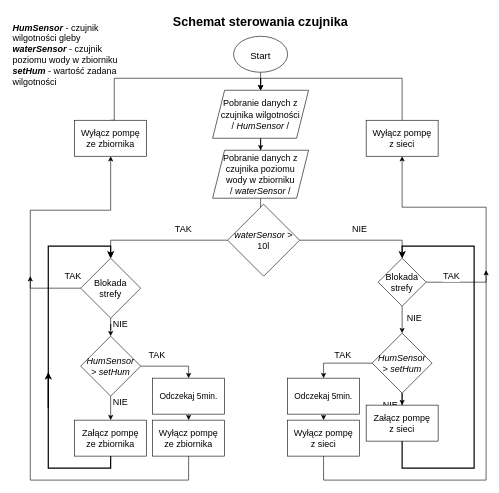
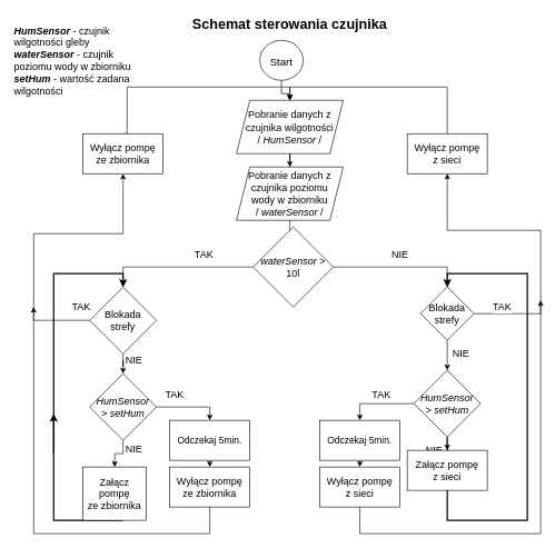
  <mxCell id="0" />
  <mxCell id="1" parent="0" />
  <mxCell id="2" value="&lt;b&gt;&lt;font style=&quot;font-size: 21px&quot;&gt;Schemat sterowania czujnika&lt;/font&gt;&lt;/b&gt;" style="text;html=1;strokeColor=none;fillColor=none;align=center;verticalAlign=middle;whiteSpace=wrap;rounded=0;" parent="1" vertex="1"><mxGeometry x="224" width="420" height="30" as="geometry" y="20" /></mxCell>
  <mxCell id="3" value="" style="edgeStyle=orthogonalEdgeStyle;rounded=0;orthogonalLoop=1;jettySize=auto;html=1;fontSize=16;" parent="1" source="4" target="6" edge="1"><mxGeometry relative="1" as="geometry" /></mxCell>
- <mxCell id="4" value="&lt;font style=&quot;font-size: 16px&quot;&gt;Start&lt;/font&gt;" style="ellipse;whiteSpace=wrap;html=1;fontSize=21;" parent="1" vertex="1"><mxGeometry x="389" y="60" width="90" height="60" as="geometry" /></mxCell>
+ <mxCell id="4" value="&lt;font style=&quot;font-size: 16px&quot;&gt;Start&lt;/font&gt;" style="ellipse;whiteSpace=wrap;html=1;fontSize=21;" parent="1" vertex="1"><mxGeometry x="389" y="60" width="65" height="60" as="geometry" /></mxCell>
  <mxCell id="5" value="" style="edgeStyle=orthogonalEdgeStyle;rounded=0;orthogonalLoop=1;jettySize=auto;html=1;fontSize=15;" parent="1" source="6" target="8" edge="1"><mxGeometry relative="1" as="geometry" /></mxCell>
  <mxCell id="6" value="&lt;font style=&quot;font-size: 15px&quot;&gt;Pobranie danych z czujnika wilgotności&lt;br&gt;/ &lt;i&gt;HumSensor &lt;/i&gt;/&lt;/font&gt;" style="shape=parallelogram;perimeter=parallelogramPerimeter;whiteSpace=wrap;html=1;fixedSize=1;fontSize=16;" parent="1" vertex="1"><mxGeometry x="354" y="150" width="160" height="80" as="geometry" /></mxCell>
  <mxCell id="7" value="" style="edgeStyle=orthogonalEdgeStyle;rounded=0;orthogonalLoop=1;jettySize=auto;html=1;fontSize=15;" parent="1" source="8" target="13" edge="1"><mxGeometry relative="1" as="geometry" /></mxCell>
  <mxCell id="8" value="Pobranie danych z czujnika poziomu &lt;br&gt;wody w zbiorniku&lt;br&gt;/ &lt;i&gt;waterSensor &lt;/i&gt;/" style="shape=parallelogram;perimeter=parallelogramPerimeter;whiteSpace=wrap;html=1;fixedSize=1;fontSize=15;" parent="1" vertex="1"><mxGeometry x="354" y="250" width="160" height="80" as="geometry" /></mxCell>
  <mxCell id="9" style="edgeStyle=orthogonalEdgeStyle;rounded=0;orthogonalLoop=1;jettySize=auto;html=1;entryX=0.5;entryY=0;entryDx=0;entryDy=0;fontSize=15;" parent="1" source="13" target="17" edge="1"><mxGeometry relative="1" as="geometry" /></mxCell>
  <mxCell id="10" value="TAK" style="edgeLabel;html=1;align=center;verticalAlign=middle;resizable=0;points=[];fontSize=15;" parent="9" vertex="1" connectable="0"><mxGeometry x="-0.333" relative="1" as="geometry"><mxPoint y="-20" as="offset" /></mxGeometry></mxCell>
  <mxCell id="11" style="edgeStyle=orthogonalEdgeStyle;rounded=0;orthogonalLoop=1;jettySize=auto;html=1;entryX=0.5;entryY=0;entryDx=0;entryDy=0;fontSize=15;" parent="1" source="13" target="22" edge="1"><mxGeometry relative="1" as="geometry" /></mxCell>
  <mxCell id="12" value="NIE" style="edgeLabel;html=1;align=center;verticalAlign=middle;resizable=0;points=[];fontSize=15;" parent="11" vertex="1" connectable="0"><mxGeometry x="0.194" y="-1" relative="1" as="geometry"><mxPoint x="-21" y="-21" as="offset" /></mxGeometry></mxCell>
  <mxCell id="13" value="&lt;i&gt;waterSensor &lt;/i&gt;&amp;gt; 10l" style="rhombus;whiteSpace=wrap;html=1;fontSize=15;" parent="1" vertex="1"><mxGeometry x="379" y="340" width="120" height="120" as="geometry" /></mxCell>
  <mxCell id="14" value="&lt;div style=&quot;text-align: left&quot;&gt;&lt;b&gt;&lt;i&gt;HumSensor &lt;/i&gt;&lt;/b&gt;&lt;span&gt;- czujnik wilgotności gleby&lt;/span&gt;&lt;/div&gt;&lt;b&gt;&lt;div style=&quot;text-align: left&quot;&gt;&lt;b&gt;&lt;i&gt;waterSensor &lt;/i&gt;&lt;/b&gt;&lt;span style=&quot;font-weight: normal&quot;&gt;- czujnik poziomu wody w zbiorniku&lt;/span&gt;&lt;/div&gt;&lt;/b&gt;&lt;b&gt;&lt;div style=&quot;text-align: left&quot;&gt;&lt;b&gt;&lt;i&gt;setHum &lt;/i&gt;&lt;/b&gt;&lt;span style=&quot;font-weight: normal&quot;&gt;- wartość zadana wilgotności&lt;/span&gt;&lt;/div&gt;&lt;/b&gt;" style="text;html=1;strokeColor=none;fillColor=none;align=center;verticalAlign=middle;whiteSpace=wrap;rounded=0;fontSize=15;" parent="1" vertex="1"><mxGeometry width="190" height="140" as="geometry" x="20" y="20" /></mxCell>
  <mxCell id="15" value="NIE" style="edgeStyle=orthogonalEdgeStyle;rounded=0;orthogonalLoop=1;jettySize=auto;html=1;fontSize=15;entryX=0.5;entryY=0;entryDx=0;entryDy=0;" parent="1" source="17" target="26" edge="1"><mxGeometry x="0.2" y="16" relative="1" as="geometry"><mxPoint x="184" y="570" as="targetPoint" /><mxPoint as="offset" /></mxGeometry></mxCell>
  <mxCell id="16" value="TAK" style="edgeStyle=orthogonalEdgeStyle;rounded=0;orthogonalLoop=1;jettySize=auto;html=1;fontSize=15;entryX=0.5;entryY=1;entryDx=0;entryDy=0;" parent="1" source="17" target="31" edge="1"><mxGeometry x="-0.94" y="-20" relative="1" as="geometry"><mxPoint x="80" y="360" as="targetPoint" /><Array as="points"><mxPoint x="50" y="480" /><mxPoint x="50" y="350" /><mxPoint x="184" y="350" /></Array><mxPoint as="offset" /></mxGeometry></mxCell>
  <mxCell id="17" value="Blokada &lt;br&gt;strefy" style="rhombus;whiteSpace=wrap;html=1;fontSize=15;" parent="1" vertex="1"><mxGeometry x="134" y="430" width="100" height="100" as="geometry" /></mxCell>
  <mxCell id="18" style="edgeStyle=orthogonalEdgeStyle;rounded=0;orthogonalLoop=1;jettySize=auto;html=1;entryX=0.5;entryY=0;entryDx=0;entryDy=0;fontSize=15;exitX=0.5;exitY=1;exitDx=0;exitDy=0;strokeWidth=2;" parent="1" source="19" target="17" edge="1"><mxGeometry relative="1" as="geometry"><mxPoint x="150" y="780" as="sourcePoint" /><Array as="points"><mxPoint x="184" y="780" /><mxPoint x="80" y="780" /><mxPoint x="80" y="410" /><mxPoint x="184" y="410" /></Array></mxGeometry></mxCell>
- <mxCell id="19" value="Załącz pompę &lt;br&gt;ze zbiornika" style="rounded=0;whiteSpace=wrap;html=1;fontSize=15;" parent="1" vertex="1"><mxGeometry x="124" y="700" width="120" height="60" as="geometry" /></mxCell>
+ <mxCell id="19" value="Załącz pompę &lt;br&gt;ze zbiornika" style="rounded=0;whiteSpace=wrap;html=1;fontSize=15;" parent="1" vertex="1"><mxGeometry x="124" y="700" width="95" height="80" as="geometry" /></mxCell>
  <mxCell id="20" value="TAK" style="edgeStyle=orthogonalEdgeStyle;rounded=0;orthogonalLoop=1;jettySize=auto;html=1;entryX=0.5;entryY=1;entryDx=0;entryDy=0;fontSize=15;strokeWidth=1;exitX=1;exitY=0.5;exitDx=0;exitDy=0;" parent="1" source="22" target="33" edge="1"><mxGeometry x="-0.814" y="10" relative="1" as="geometry"><Array as="points"><mxPoint x="810" y="470" /><mxPoint x="810" y="345" /><mxPoint x="670" y="345" /></Array><mxPoint as="offset" /></mxGeometry></mxCell>
  <mxCell id="21" value="NIE" style="edgeStyle=orthogonalEdgeStyle;rounded=0;orthogonalLoop=1;jettySize=auto;html=1;fontSize=15;strokeWidth=1;" parent="1" source="22" target="37" edge="1"><mxGeometry x="-0.111" y="20" relative="1" as="geometry"><mxPoint as="offset" /></mxGeometry></mxCell>
  <mxCell id="22" value="Blokada strefy" style="rhombus;whiteSpace=wrap;html=1;fontSize=15;" parent="1" vertex="1"><mxGeometry x="630" y="430" width="80" height="80" as="geometry" /></mxCell>
  <mxCell id="23" value="NIE" style="edgeStyle=orthogonalEdgeStyle;rounded=0;orthogonalLoop=1;jettySize=auto;html=1;fontSize=15;" parent="1" source="26" target="19" edge="1"><mxGeometry x="-0.5" y="16" relative="1" as="geometry"><mxPoint as="offset" /></mxGeometry></mxCell>
  <mxCell id="24" style="edgeStyle=orthogonalEdgeStyle;rounded=0;orthogonalLoop=1;jettySize=auto;html=1;exitX=1;exitY=0.5;exitDx=0;exitDy=0;fontSize=15;entryX=0.5;entryY=0;entryDx=0;entryDy=0;" parent="1" source="26" target="43" edge="1"><mxGeometry relative="1" as="geometry"><mxPoint x="320" y="610" as="targetPoint" /></mxGeometry></mxCell>
  <mxCell id="25" value="TAK" style="edgeLabel;html=1;align=center;verticalAlign=middle;resizable=0;points=[];fontSize=15;" parent="24" vertex="1" connectable="0"><mxGeometry x="-0.047" y="-1" relative="1" as="geometry"><mxPoint x="-22" y="-21" as="offset" /></mxGeometry></mxCell>
  <mxCell id="26" value="&lt;i&gt;HumSensor &lt;br&gt;&amp;gt; setHum&lt;/i&gt;" style="rhombus;whiteSpace=wrap;html=1;fontSize=15;" parent="1" vertex="1"><mxGeometry x="134" y="560" width="100" height="100" as="geometry" /></mxCell>
  <mxCell id="27" style="edgeStyle=orthogonalEdgeStyle;rounded=0;orthogonalLoop=1;jettySize=auto;html=1;fontSize=15;" parent="1" source="28" edge="1"><mxGeometry relative="1" as="geometry"><mxPoint x="50" y="460" as="targetPoint" /><Array as="points"><mxPoint x="314" y="800" /><mxPoint x="50" y="800" /></Array></mxGeometry></mxCell>
  <mxCell id="28" value="Wyłącz pompę &lt;br&gt;ze zbiornika" style="rounded=0;whiteSpace=wrap;html=1;fontSize=15;" parent="1" vertex="1"><mxGeometry x="254" y="700" width="120" height="60" as="geometry" /></mxCell>
  <mxCell id="29" value="" style="endArrow=classic;html=1;rounded=0;fontSize=15;strokeWidth=2;" parent="1" edge="1"><mxGeometry width="50" height="50" relative="1" as="geometry"><mxPoint x="80" y="680" as="sourcePoint" /><mxPoint x="80" y="620" as="targetPoint" /><Array as="points" /></mxGeometry></mxCell>
  <mxCell id="30" style="edgeStyle=orthogonalEdgeStyle;rounded=0;orthogonalLoop=1;jettySize=auto;html=1;entryX=0.5;entryY=0;entryDx=0;entryDy=0;fontSize=15;strokeWidth=1;exitX=0.5;exitY=0;exitDx=0;exitDy=0;" parent="1" source="31" target="6" edge="1"><mxGeometry relative="1" as="geometry"><Array as="points"><mxPoint x="190" y="130" /><mxPoint x="434" y="130" /></Array></mxGeometry></mxCell>
  <mxCell id="31" value="Wyłącz pompę &lt;br&gt;ze zbiornika" style="rounded=0;whiteSpace=wrap;html=1;fontSize=15;" parent="1" vertex="1"><mxGeometry x="124" y="200" width="120" height="60" as="geometry" /></mxCell>
  <mxCell id="32" style="edgeStyle=orthogonalEdgeStyle;rounded=0;orthogonalLoop=1;jettySize=auto;html=1;entryX=0.5;entryY=0;entryDx=0;entryDy=0;fontSize=15;strokeWidth=1;exitX=0.5;exitY=0;exitDx=0;exitDy=0;" parent="1" source="33" target="6" edge="1"><mxGeometry relative="1" as="geometry" /></mxCell>
  <mxCell id="33" value="Wyłącz pompę &lt;br&gt;z sieci" style="rounded=0;whiteSpace=wrap;html=1;fontSize=15;" parent="1" vertex="1"><mxGeometry x="610" y="200" width="120" height="60" as="geometry" /></mxCell>
  <mxCell id="34" value="NIE" style="edgeStyle=orthogonalEdgeStyle;rounded=0;orthogonalLoop=1;jettySize=auto;html=1;fontSize=15;strokeWidth=1;" parent="1" source="37" target="39" edge="1"><mxGeometry x="-0.333" y="20" relative="1" as="geometry"><mxPoint as="offset" /></mxGeometry></mxCell>
  <mxCell id="35" style="edgeStyle=orthogonalEdgeStyle;rounded=0;orthogonalLoop=1;jettySize=auto;html=1;exitX=0;exitY=0.5;exitDx=0;exitDy=0;fontSize=15;strokeWidth=1;entryX=0.5;entryY=0;entryDx=0;entryDy=0;" parent="1" source="37" target="45" edge="1"><mxGeometry relative="1" as="geometry"><mxPoint x="540" y="610" as="targetPoint" /></mxGeometry></mxCell>
  <mxCell id="36" value="TAK" style="edgeLabel;html=1;align=center;verticalAlign=middle;resizable=0;points=[];fontSize=15;" parent="35" vertex="1" connectable="0"><mxGeometry x="-0.057" y="1" relative="1" as="geometry"><mxPoint y="-16" as="offset" /></mxGeometry></mxCell>
  <mxCell id="37" value="&lt;i&gt;HumSensor &lt;br&gt;&amp;gt; setHum&lt;/i&gt;" style="rhombus;whiteSpace=wrap;html=1;fontSize=15;" parent="1" vertex="1"><mxGeometry x="620" y="555" width="100" height="100" as="geometry" /></mxCell>
  <mxCell id="38" style="edgeStyle=orthogonalEdgeStyle;rounded=0;orthogonalLoop=1;jettySize=auto;html=1;entryX=0.5;entryY=0;entryDx=0;entryDy=0;fontSize=15;strokeWidth=2;" parent="1" source="39" target="22" edge="1"><mxGeometry relative="1" as="geometry"><Array as="points"><mxPoint x="670" y="780" /><mxPoint x="790" y="780" /><mxPoint x="790" y="410" /><mxPoint x="670" y="410" /></Array></mxGeometry></mxCell>
  <mxCell id="39" value="Załącz pompę &lt;br&gt;z sieci" style="rounded=0;whiteSpace=wrap;html=1;fontSize=15;" parent="1" vertex="1"><mxGeometry x="610" y="675" width="120" height="60" as="geometry" /></mxCell>
  <mxCell id="40" style="edgeStyle=orthogonalEdgeStyle;rounded=0;orthogonalLoop=1;jettySize=auto;html=1;exitX=0.5;exitY=1;exitDx=0;exitDy=0;fontSize=15;strokeWidth=1;" parent="1" source="41" edge="1"><mxGeometry relative="1" as="geometry"><mxPoint x="810" y="450" as="targetPoint" /><Array as="points"><mxPoint x="539" y="800" /><mxPoint x="810" y="800" /><mxPoint x="810" y="450" /></Array></mxGeometry></mxCell>
  <mxCell id="41" value="Wyłącz pompę &lt;br&gt;z sieci" style="rounded=0;whiteSpace=wrap;html=1;fontSize=15;" parent="1" vertex="1"><mxGeometry x="479" y="700" width="120" height="60" as="geometry" /></mxCell>
  <mxCell id="42" style="edgeStyle=orthogonalEdgeStyle;rounded=0;orthogonalLoop=1;jettySize=auto;html=1;exitX=0.5;exitY=1;exitDx=0;exitDy=0;entryX=0.5;entryY=0;entryDx=0;entryDy=0;" edge="1" parent="1" source="43" target="28"><mxGeometry relative="1" as="geometry" /></mxCell>
  <mxCell id="43" value="&lt;font style=&quot;font-size: 14px&quot;&gt;Odczekaj 5min.&lt;/font&gt;" style="rounded=0;whiteSpace=wrap;html=1;" vertex="1" parent="1"><mxGeometry x="254" y="630" width="120" height="60" as="geometry" /></mxCell>
  <mxCell id="44" style="edgeStyle=orthogonalEdgeStyle;rounded=0;orthogonalLoop=1;jettySize=auto;html=1;exitX=0.5;exitY=1;exitDx=0;exitDy=0;entryX=0.5;entryY=0;entryDx=0;entryDy=0;fontSize=14;" edge="1" parent="1" source="45" target="41"><mxGeometry relative="1" as="geometry" /></mxCell>
  <mxCell id="45" value="&lt;font style=&quot;font-size: 14px&quot;&gt;Odczekaj 5min.&lt;/font&gt;" style="rounded=0;whiteSpace=wrap;html=1;" vertex="1" parent="1"><mxGeometry x="479" y="630" width="120" height="60" as="geometry" /></mxCell>
